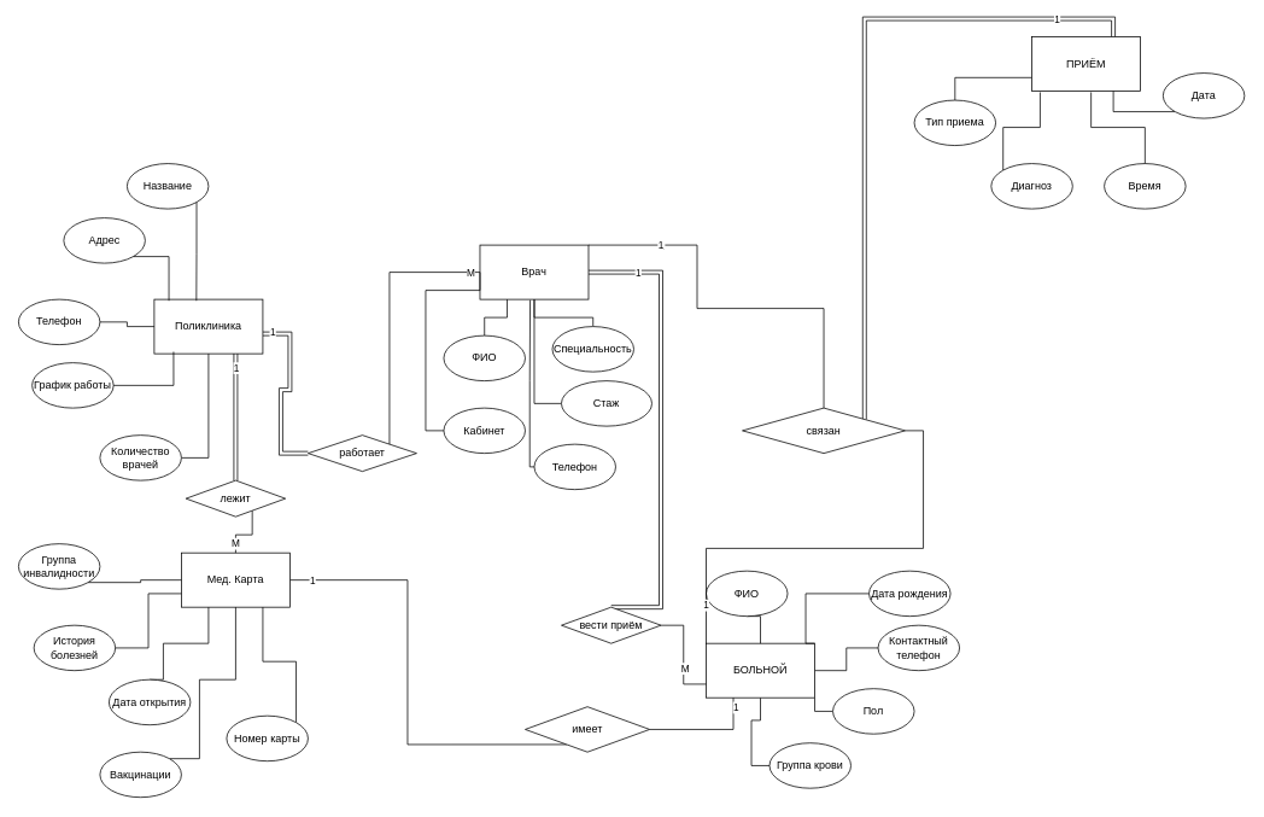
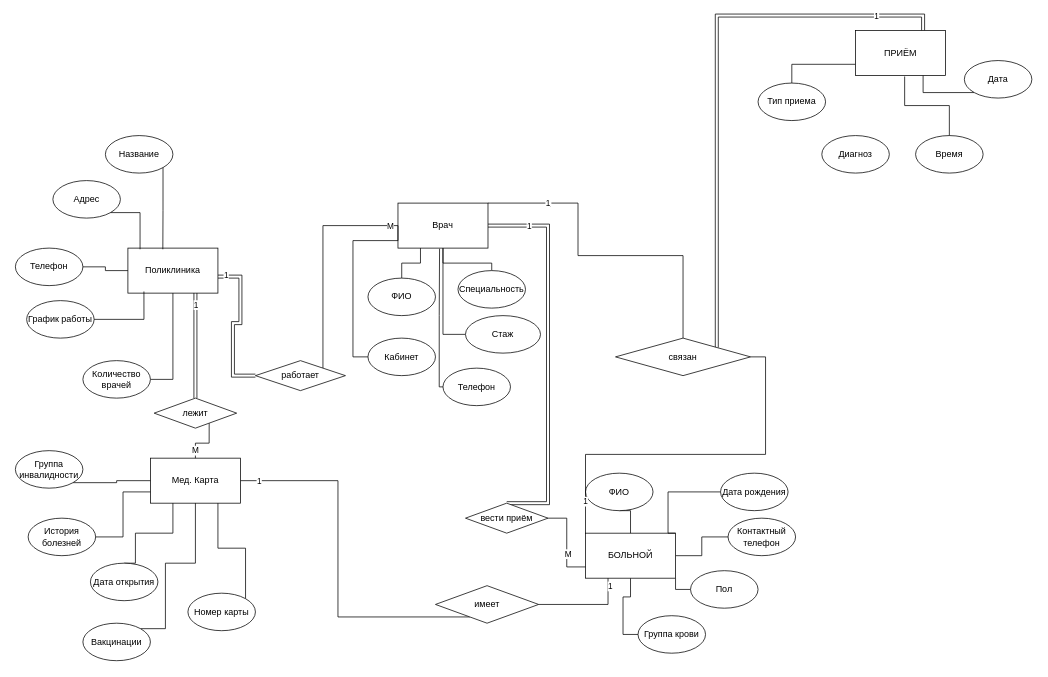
  <mxCell id="0" />
  <mxCell id="1" parent="0" />
  <mxCell id="2" style="edgeStyle=orthogonalEdgeStyle;rounded=0;orthogonalLoop=1;jettySize=auto;html=1;exitX=0.5;exitY=1;exitDx=0;exitDy=0;entryX=0.5;entryY=0;entryDx=0;entryDy=0;endArrow=none;startFill=0;" parent="1" source="5" target="25" edge="1"><mxGeometry relative="1" as="geometry" /></mxCell>
  <mxCell id="3" style="edgeStyle=orthogonalEdgeStyle;rounded=0;orthogonalLoop=1;jettySize=auto;html=1;exitX=0;exitY=0.5;exitDx=0;exitDy=0;entryX=1;entryY=0.633;entryDx=0;entryDy=0;endArrow=none;startFill=0;shape=link;entryPerimeter=0;" parent="1" source="70" target="21" edge="1"><mxGeometry relative="1" as="geometry"><Array as="points"><mxPoint x="310" y="500" /><mxPoint x="310" y="430" /><mxPoint x="320" y="430" /><mxPoint x="320" y="368" /></Array></mxGeometry></mxCell>
  <mxCell id="4" value="1" style="edgeLabel;html=1;align=center;verticalAlign=middle;resizable=0;points=[];" parent="3" vertex="1" connectable="0"><mxGeometry x="0.898" y="-1" relative="1" as="geometry"><mxPoint as="offset" /></mxGeometry></mxCell>
  <mxCell id="5" value="Врач" style="rounded=0;whiteSpace=wrap;html=1;" parent="1" vertex="1"><mxGeometry x="530" y="270" width="120" height="60" as="geometry" /></mxCell>
  <mxCell id="6" style="edgeStyle=orthogonalEdgeStyle;rounded=0;orthogonalLoop=1;jettySize=auto;html=1;exitX=0.5;exitY=1;exitDx=0;exitDy=0;entryX=0;entryY=0.5;entryDx=0;entryDy=0;endArrow=none;startFill=0;" parent="1" source="10" target="42" edge="1"><mxGeometry relative="1" as="geometry" /></mxCell>
  <mxCell id="7" style="edgeStyle=orthogonalEdgeStyle;rounded=0;orthogonalLoop=1;jettySize=auto;html=1;exitX=1;exitY=0.5;exitDx=0;exitDy=0;entryX=0;entryY=0.5;entryDx=0;entryDy=0;endArrow=none;startFill=0;" edge="1" parent="1" source="10" target="74"><mxGeometry relative="1" as="geometry" /></mxCell>
  <mxCell id="8" style="edgeStyle=orthogonalEdgeStyle;rounded=0;orthogonalLoop=1;jettySize=auto;html=1;exitX=0.25;exitY=1;exitDx=0;exitDy=0;entryX=1;entryY=0.5;entryDx=0;entryDy=0;endArrow=none;startFill=0;" edge="1" parent="1" source="79" target="11"><mxGeometry relative="1" as="geometry"><mxPoint x="410" y="640" as="targetPoint" /></mxGeometry></mxCell>
  <mxCell id="9" value="1" style="edgeLabel;html=1;align=center;verticalAlign=middle;resizable=0;points=[];" vertex="1" connectable="0" parent="8"><mxGeometry x="0.9" relative="1" as="geometry"><mxPoint as="offset" /></mxGeometry></mxCell>
  <mxCell id="10" value="БОЛЬНОЙ" style="rounded=0;whiteSpace=wrap;html=1;" parent="1" vertex="1"><mxGeometry x="780" y="710" width="120" height="60" as="geometry" /></mxCell>
  <mxCell id="11" value="Мед. Карта" style="rounded=0;whiteSpace=wrap;html=1;" parent="1" vertex="1"><mxGeometry x="200" y="610" width="120" height="60" as="geometry" /></mxCell>
  <mxCell id="12" style="edgeStyle=orthogonalEdgeStyle;rounded=0;orthogonalLoop=1;jettySize=auto;html=1;exitX=0;exitY=0.75;exitDx=0;exitDy=0;entryX=0.5;entryY=0;entryDx=0;entryDy=0;endArrow=none;startFill=0;" parent="1" source="18" target="53" edge="1"><mxGeometry relative="1" as="geometry" /></mxCell>
  <mxCell id="13" style="edgeStyle=orthogonalEdgeStyle;rounded=0;orthogonalLoop=1;jettySize=auto;html=1;exitX=0.5;exitY=0;exitDx=0;exitDy=0;endArrow=none;startFill=0;entryX=1;entryY=0;entryDx=0;entryDy=0;" parent="1" source="73" target="5" edge="1"><mxGeometry relative="1" as="geometry"><mxPoint x="770" y="270" as="targetPoint" /><Array as="points"><mxPoint x="910" y="340" /><mxPoint x="770" y="340" /><mxPoint x="770" y="270" /></Array></mxGeometry></mxCell>
  <mxCell id="14" value="1" style="edgeLabel;html=1;align=center;verticalAlign=middle;resizable=0;points=[];" parent="13" vertex="1" connectable="0"><mxGeometry x="0.638" y="1" relative="1" as="geometry"><mxPoint as="offset" /></mxGeometry></mxCell>
  <mxCell id="15" value="1" style="edgeLabel;html=1;align=center;verticalAlign=middle;resizable=0;points=[];" parent="13" vertex="1" connectable="0"><mxGeometry x="0.642" y="-1" relative="1" as="geometry"><mxPoint as="offset" /></mxGeometry></mxCell>
  <mxCell id="16" style="edgeStyle=orthogonalEdgeStyle;rounded=0;orthogonalLoop=1;jettySize=auto;html=1;exitX=0.75;exitY=0;exitDx=0;exitDy=0;endArrow=none;startFill=0;shape=link;entryX=1;entryY=0;entryDx=0;entryDy=0;" parent="1" source="18" target="73" edge="1"><mxGeometry relative="1" as="geometry"><mxPoint x="1010" y="280" as="targetPoint" /><Array as="points"><mxPoint x="1230" y="20" /><mxPoint x="955" y="20" /></Array></mxGeometry></mxCell>
  <mxCell id="17" value="1" style="edgeLabel;html=1;align=center;verticalAlign=middle;resizable=0;points=[];" vertex="1" connectable="0" parent="16"><mxGeometry x="-0.775" relative="1" as="geometry"><mxPoint as="offset" /></mxGeometry></mxCell>
  <mxCell id="18" value="ПРИЁМ" style="rounded=0;whiteSpace=wrap;html=1;" parent="1" vertex="1"><mxGeometry x="1140" y="40" width="120" height="60" as="geometry" /></mxCell>
  <mxCell id="19" style="edgeStyle=orthogonalEdgeStyle;rounded=0;orthogonalLoop=1;jettySize=auto;html=1;exitX=0.75;exitY=1;exitDx=0;exitDy=0;entryX=0.5;entryY=0;entryDx=0;entryDy=0;endArrow=none;startFill=0;" edge="1" parent="1" source="82" target="11"><mxGeometry relative="1" as="geometry" /></mxCell>
  <mxCell id="20" value="М" style="edgeLabel;html=1;align=center;verticalAlign=middle;resizable=0;points=[];" vertex="1" connectable="0" parent="19"><mxGeometry x="0.661" y="-1" relative="1" as="geometry"><mxPoint as="offset" /></mxGeometry></mxCell>
  <mxCell id="21" value="Поликлиника" style="rounded=0;whiteSpace=wrap;html=1;" parent="1" vertex="1"><mxGeometry x="170" y="330" width="120" height="60" as="geometry" /></mxCell>
  <mxCell id="22" style="edgeStyle=orthogonalEdgeStyle;rounded=0;orthogonalLoop=1;jettySize=auto;html=1;exitX=0;exitY=0.5;exitDx=0;exitDy=0;entryX=0;entryY=0.5;entryDx=0;entryDy=0;endArrow=none;startFill=0;" parent="1" source="23" target="5" edge="1"><mxGeometry relative="1" as="geometry"><Array as="points"><mxPoint x="470" y="475" /><mxPoint x="470" y="320" /><mxPoint x="530" y="320" /></Array></mxGeometry></mxCell>
  <mxCell id="23" value="Кабинет" style="ellipse;whiteSpace=wrap;html=1;" parent="1" vertex="1"><mxGeometry x="490" y="450" width="90" height="50" as="geometry" /></mxCell>
  <mxCell id="24" value="Телефон" style="ellipse;whiteSpace=wrap;html=1;" parent="1" vertex="1"><mxGeometry x="590" y="490" width="90" height="50" as="geometry" /></mxCell>
  <mxCell id="25" value="Специальность" style="ellipse;whiteSpace=wrap;html=1;" parent="1" vertex="1"><mxGeometry x="610" y="360" width="90" height="50" as="geometry" /></mxCell>
  <mxCell id="26" style="edgeStyle=orthogonalEdgeStyle;rounded=0;orthogonalLoop=1;jettySize=auto;html=1;exitX=0;exitY=0.5;exitDx=0;exitDy=0;entryX=0.5;entryY=1;entryDx=0;entryDy=0;endArrow=none;startFill=0;" parent="1" source="27" target="5" edge="1"><mxGeometry relative="1" as="geometry" /></mxCell>
  <mxCell id="27" value="Стаж" style="ellipse;whiteSpace=wrap;html=1;" parent="1" vertex="1"><mxGeometry x="620" y="420" width="100" height="50" as="geometry" /></mxCell>
  <mxCell id="28" style="edgeStyle=orthogonalEdgeStyle;rounded=0;orthogonalLoop=1;jettySize=auto;html=1;exitX=0.5;exitY=0;exitDx=0;exitDy=0;entryX=0.25;entryY=1;entryDx=0;entryDy=0;endArrow=none;startFill=0;" parent="1" source="29" target="5" edge="1"><mxGeometry relative="1" as="geometry" /></mxCell>
  <mxCell id="29" value="ФИО" style="ellipse;whiteSpace=wrap;html=1;" parent="1" vertex="1"><mxGeometry x="490" y="370" width="90" height="50" as="geometry" /></mxCell>
  <mxCell id="30" style="edgeStyle=orthogonalEdgeStyle;rounded=0;orthogonalLoop=1;jettySize=auto;html=1;exitX=0;exitY=0.5;exitDx=0;exitDy=0;entryX=0.462;entryY=1.014;entryDx=0;entryDy=0;entryPerimeter=0;endArrow=none;startFill=0;" parent="1" source="24" target="5" edge="1"><mxGeometry relative="1" as="geometry"><Array as="points"><mxPoint x="585" y="515" /><mxPoint x="585" y="420" /></Array></mxGeometry></mxCell>
  <mxCell id="31" value="" style="edgeStyle=orthogonalEdgeStyle;rounded=0;orthogonalLoop=1;jettySize=auto;html=1;exitX=1;exitY=0.5;exitDx=0;exitDy=0;entryX=0.5;entryY=0;entryDx=0;entryDy=0;endArrow=none;startFill=0;shape=link;" parent="1" source="5" target="35" edge="1"><mxGeometry relative="1" as="geometry"><mxPoint x="650" y="300" as="sourcePoint" /><mxPoint x="880" y="360" as="targetPoint" /><Array as="points"><mxPoint x="730" y="300" /><mxPoint x="730" y="670" /></Array></mxGeometry></mxCell>
  <mxCell id="32" value="1" style="edgeLabel;html=1;align=center;verticalAlign=middle;resizable=0;points=[];" parent="31" vertex="1" connectable="0"><mxGeometry x="-0.851" relative="1" as="geometry"><mxPoint x="16" as="offset" /></mxGeometry></mxCell>
  <mxCell id="33" style="edgeStyle=orthogonalEdgeStyle;rounded=0;orthogonalLoop=1;jettySize=auto;html=1;exitX=1;exitY=0.5;exitDx=0;exitDy=0;entryX=0;entryY=0.75;entryDx=0;entryDy=0;endArrow=none;startFill=0;" edge="1" parent="1" source="35" target="10"><mxGeometry relative="1" as="geometry" /></mxCell>
  <mxCell id="34" value="M" style="edgeLabel;html=1;align=center;verticalAlign=middle;resizable=0;points=[];" vertex="1" connectable="0" parent="33"><mxGeometry x="0.251" y="1" relative="1" as="geometry"><mxPoint as="offset" /></mxGeometry></mxCell>
  <mxCell id="35" value="вести приём" style="rhombus;whiteSpace=wrap;html=1;" parent="1" vertex="1"><mxGeometry x="620" y="670" width="110" height="40" as="geometry" /></mxCell>
  <mxCell id="36" style="edgeStyle=orthogonalEdgeStyle;rounded=0;orthogonalLoop=1;jettySize=auto;html=1;exitX=0.5;exitY=1;exitDx=0;exitDy=0;entryX=0.5;entryY=0;entryDx=0;entryDy=0;endArrow=none;startFill=0;" parent="1" source="37" target="10" edge="1"><mxGeometry relative="1" as="geometry" /></mxCell>
  <mxCell id="37" value="ФИО" style="ellipse;whiteSpace=wrap;html=1;" parent="1" vertex="1"><mxGeometry x="780" width="90" height="50" as="geometry" y="630" /></mxCell>
  <mxCell id="38" style="edgeStyle=orthogonalEdgeStyle;rounded=0;orthogonalLoop=1;jettySize=auto;html=1;exitX=0;exitY=0.5;exitDx=0;exitDy=0;entryX=1;entryY=0;entryDx=0;entryDy=0;endArrow=none;startFill=0;" parent="1" source="39" target="10" edge="1"><mxGeometry relative="1" as="geometry"><Array as="points"><mxPoint x="890" y="655" /><mxPoint x="890" y="710" /></Array></mxGeometry></mxCell>
  <mxCell id="39" value="Дата рождения" style="ellipse;whiteSpace=wrap;html=1;" parent="1" vertex="1"><mxGeometry x="960" width="90" height="50" as="geometry" y="630" /></mxCell>
  <mxCell id="40" style="edgeStyle=orthogonalEdgeStyle;rounded=0;orthogonalLoop=1;jettySize=auto;html=1;exitX=0;exitY=0.5;exitDx=0;exitDy=0;entryX=1;entryY=1;entryDx=0;entryDy=0;endArrow=none;startFill=0;" parent="1" source="41" target="10" edge="1"><mxGeometry relative="1" as="geometry" /></mxCell>
  <mxCell id="41" value="Пол" style="ellipse;whiteSpace=wrap;html=1;" parent="1" vertex="1"><mxGeometry x="920" y="760" width="90" height="50" as="geometry" /></mxCell>
  <mxCell id="42" value="Группа крови" style="ellipse;whiteSpace=wrap;html=1;" parent="1" vertex="1"><mxGeometry x="850" y="820" width="90" height="50" as="geometry" /></mxCell>
  <mxCell id="43" value="График работы" style="ellipse;whiteSpace=wrap;html=1;" parent="1" vertex="1"><mxGeometry x="35" y="400" width="90" height="50" as="geometry" /></mxCell>
  <mxCell id="44" style="edgeStyle=orthogonalEdgeStyle;rounded=0;orthogonalLoop=1;jettySize=auto;html=1;exitX=1;exitY=0.5;exitDx=0;exitDy=0;entryX=0;entryY=0.5;entryDx=0;entryDy=0;endArrow=none;startFill=0;" parent="1" source="45" target="21" edge="1"><mxGeometry relative="1" as="geometry" /></mxCell>
  <mxCell id="45" value="Телефон" style="ellipse;whiteSpace=wrap;html=1;" parent="1" vertex="1"><mxGeometry x="20" y="330" width="90" height="50" as="geometry" /></mxCell>
  <mxCell id="46" value="Адрес" style="ellipse;whiteSpace=wrap;html=1;" parent="1" vertex="1"><mxGeometry x="70" y="240" width="90" height="50" as="geometry" /></mxCell>
  <mxCell id="47" style="edgeStyle=orthogonalEdgeStyle;rounded=0;orthogonalLoop=1;jettySize=auto;html=1;exitX=1;exitY=0.5;exitDx=0;exitDy=0;entryX=0.5;entryY=1;entryDx=0;entryDy=0;endArrow=none;startFill=0;" parent="1" source="48" target="21" edge="1"><mxGeometry relative="1" as="geometry" /></mxCell>
  <mxCell id="48" value="Количество&lt;div&gt;врачей&lt;/div&gt;" style="ellipse;whiteSpace=wrap;html=1;" parent="1" vertex="1"><mxGeometry x="110" y="480" width="90" height="50" as="geometry" /></mxCell>
  <mxCell id="49" value="Название" style="ellipse;whiteSpace=wrap;html=1;" parent="1" vertex="1"><mxGeometry x="140" y="180" width="90" height="50" as="geometry" /></mxCell>
  <mxCell id="50" style="edgeStyle=orthogonalEdgeStyle;rounded=0;orthogonalLoop=1;jettySize=auto;html=1;exitX=1;exitY=0.5;exitDx=0;exitDy=0;entryX=0.178;entryY=0.964;entryDx=0;entryDy=0;entryPerimeter=0;endArrow=none;startFill=0;" parent="1" source="43" target="21" edge="1"><mxGeometry relative="1" as="geometry" /></mxCell>
  <mxCell id="51" style="edgeStyle=orthogonalEdgeStyle;rounded=0;orthogonalLoop=1;jettySize=auto;html=1;exitX=1;exitY=1;exitDx=0;exitDy=0;entryX=0.135;entryY=0.026;entryDx=0;entryDy=0;entryPerimeter=0;endArrow=none;startFill=0;" parent="1" source="46" target="21" edge="1"><mxGeometry relative="1" as="geometry" /></mxCell>
  <mxCell id="52" style="edgeStyle=orthogonalEdgeStyle;rounded=0;orthogonalLoop=1;jettySize=auto;html=1;exitX=1;exitY=1;exitDx=0;exitDy=0;entryX=0.388;entryY=0.026;entryDx=0;entryDy=0;entryPerimeter=0;endArrow=none;startFill=0;" parent="1" source="49" target="21" edge="1"><mxGeometry relative="1" as="geometry" /></mxCell>
  <mxCell id="53" value="Тип приема" style="ellipse;whiteSpace=wrap;html=1;" parent="1" vertex="1"><mxGeometry x="1010" y="110" width="90" height="50" as="geometry" /></mxCell>
  <mxCell id="54" style="edgeStyle=orthogonalEdgeStyle;rounded=0;orthogonalLoop=1;jettySize=auto;html=1;exitX=0;exitY=1;exitDx=0;exitDy=0;entryX=0.75;entryY=1;entryDx=0;entryDy=0;endArrow=none;startFill=0;" parent="1" source="55" target="18" edge="1"><mxGeometry relative="1" as="geometry" /></mxCell>
  <mxCell id="55" value="Дата" style="ellipse;whiteSpace=wrap;html=1;" parent="1" vertex="1"><mxGeometry x="1285" y="80" width="90" height="50" as="geometry" /></mxCell>
  <mxCell id="56" value="Диагноз" style="ellipse;whiteSpace=wrap;html=1;" parent="1" vertex="1"><mxGeometry x="1095" y="180" width="90" height="50" as="geometry" /></mxCell>
  <mxCell id="57" value="Время" style="ellipse;whiteSpace=wrap;html=1;" parent="1" vertex="1"><mxGeometry x="1220" y="180" width="90" height="50" as="geometry" /></mxCell>
- <mxCell id="58" style="edgeStyle=orthogonalEdgeStyle;rounded=0;orthogonalLoop=1;jettySize=auto;html=1;exitX=0;exitY=0;exitDx=0;exitDy=0;entryX=0.076;entryY=1.02;entryDx=0;entryDy=0;entryPerimeter=0;endArrow=none;startFill=0;" parent="1" source="56" target="18" edge="1"><mxGeometry relative="1" as="geometry" /></mxCell>
  <mxCell id="59" style="edgeStyle=orthogonalEdgeStyle;rounded=0;orthogonalLoop=1;jettySize=auto;html=1;exitX=0.5;exitY=0;exitDx=0;exitDy=0;entryX=0.545;entryY=1.02;entryDx=0;entryDy=0;entryPerimeter=0;endArrow=none;startFill=0;" parent="1" source="57" target="18" edge="1"><mxGeometry relative="1" as="geometry" /></mxCell>
  <mxCell id="60" style="edgeStyle=orthogonalEdgeStyle;rounded=0;orthogonalLoop=1;jettySize=auto;html=1;exitX=1;exitY=0.5;exitDx=0;exitDy=0;entryX=0;entryY=0.75;entryDx=0;entryDy=0;endArrow=none;startFill=0;" parent="1" source="61" target="11" edge="1"><mxGeometry relative="1" as="geometry" /></mxCell>
  <mxCell id="61" value="История болезней" style="ellipse;whiteSpace=wrap;html=1;" parent="1" vertex="1"><mxGeometry x="37" y="690" width="90" height="50" as="geometry" /></mxCell>
  <mxCell id="62" style="edgeStyle=orthogonalEdgeStyle;rounded=0;orthogonalLoop=1;jettySize=auto;html=1;exitX=1;exitY=0;exitDx=0;exitDy=0;entryX=0.75;entryY=1;entryDx=0;entryDy=0;endArrow=none;startFill=0;" parent="1" source="63" target="11" edge="1"><mxGeometry relative="1" as="geometry" /></mxCell>
  <mxCell id="63" value="Номер карты" style="ellipse;whiteSpace=wrap;html=1;" parent="1" vertex="1"><mxGeometry x="250" y="790" width="90" height="50" as="geometry" /></mxCell>
  <mxCell id="64" style="edgeStyle=orthogonalEdgeStyle;rounded=0;orthogonalLoop=1;jettySize=auto;html=1;exitX=0.5;exitY=0;exitDx=0;exitDy=0;entryX=0.25;entryY=1;entryDx=0;entryDy=0;endArrow=none;startFill=0;" parent="1" source="65" target="11" edge="1"><mxGeometry relative="1" as="geometry"><Array as="points"><mxPoint x="180" y="750" /><mxPoint x="180" y="710" /><mxPoint x="230" y="710" /></Array></mxGeometry></mxCell>
  <mxCell id="65" value="Дата открытия" style="ellipse;whiteSpace=wrap;html=1;" parent="1" vertex="1"><mxGeometry x="120" y="750" width="90" height="50" as="geometry" /></mxCell>
  <mxCell id="66" style="edgeStyle=orthogonalEdgeStyle;rounded=0;orthogonalLoop=1;jettySize=auto;html=1;exitX=1;exitY=1;exitDx=0;exitDy=0;entryX=0;entryY=0.5;entryDx=0;entryDy=0;endArrow=none;startFill=0;" parent="1" source="67" target="11" edge="1"><mxGeometry relative="1" as="geometry" /></mxCell>
  <mxCell id="67" value="Группа инвалидности" style="ellipse;whiteSpace=wrap;html=1;" parent="1" vertex="1"><mxGeometry x="20" y="600" width="90" height="50" as="geometry" /></mxCell>
  <mxCell id="68" value="" style="edgeStyle=orthogonalEdgeStyle;rounded=0;orthogonalLoop=1;jettySize=auto;html=1;exitX=0;exitY=0.5;exitDx=0;exitDy=0;entryX=1;entryY=0;entryDx=0;entryDy=0;endArrow=none;startFill=0;" parent="1" source="5" target="70" edge="1"><mxGeometry relative="1" as="geometry"><mxPoint x="530" y="300" as="sourcePoint" /><mxPoint x="320" y="610" as="targetPoint" /></mxGeometry></mxCell>
  <mxCell id="69" value="М" style="edgeLabel;html=1;align=center;verticalAlign=middle;resizable=0;points=[];" parent="68" vertex="1" connectable="0"><mxGeometry x="-0.926" y="3" relative="1" as="geometry"><mxPoint y="-3" as="offset" /></mxGeometry></mxCell>
  <mxCell id="70" value="работает" style="rhombus;whiteSpace=wrap;html=1;" parent="1" vertex="1"><mxGeometry x="340" y="480" width="120" height="40" as="geometry" /></mxCell>
  <mxCell id="71" value="1" style="edgeStyle=orthogonalEdgeStyle;rounded=0;orthogonalLoop=1;jettySize=auto;html=1;exitX=1;exitY=0.5;exitDx=0;exitDy=0;entryX=0;entryY=0;entryDx=0;entryDy=0;endArrow=none;startFill=0;" edge="1" parent="1" source="73" target="10"><mxGeometry x="0.83" relative="1" as="geometry"><mxPoint as="offset" /></mxGeometry></mxCell>
  <mxCell id="72" value="&lt;span style=&quot;color: rgba(0, 0, 0, 0); font-family: monospace; font-size: 0px; text-align: start; background-color: rgb(27, 29, 30);&quot;&gt;%3CmxGraphModel%3E%3Croot%3E%3CmxCell%20id%3D%220%22%2F%3E%3CmxCell%20id%3D%221%22%20parent%3D%220%22%2F%3E%3CmxCell%20id%3D%222%22%20value%3D%22N%22%20style%3D%22edgeLabel%3Bhtml%3D1%3Balign%3Dcenter%3BverticalAlign%3Dmiddle%3Bresizable%3D0%3Bpoints%3D%5B%5D%3B%22%20vertex%3D%221%22%20connectable%3D%220%22%20parent%3D%221%22%3E%3CmxGeometry%20x%3D%22231%22%20y%3D%22-291%22%20as%3D%22geometry%22%2F%3E%3C%2FmxCell%3E%3C%2Froot%3E%3C%2FmxGraphModel%3E&lt;/span&gt;" style="edgeLabel;html=1;align=center;verticalAlign=middle;resizable=0;points=[];" vertex="1" connectable="0" parent="71"><mxGeometry x="0.813" y="2" relative="1" as="geometry"><mxPoint as="offset" /></mxGeometry></mxCell>
  <mxCell id="73" value="связан" style="rhombus;whiteSpace=wrap;html=1;" parent="1" vertex="1"><mxGeometry x="820" y="450" width="180" height="50" as="geometry" /></mxCell>
  <mxCell id="74" value="Контактный телефон" style="ellipse;whiteSpace=wrap;html=1;" vertex="1" parent="1"><mxGeometry x="970" y="690" width="90" height="50" as="geometry" /></mxCell>
  <mxCell id="75" style="edgeStyle=orthogonalEdgeStyle;rounded=0;orthogonalLoop=1;jettySize=auto;html=1;exitX=1;exitY=0;exitDx=0;exitDy=0;entryX=0.5;entryY=1;entryDx=0;entryDy=0;endArrow=none;startFill=0;" edge="1" parent="1" source="76" target="11"><mxGeometry relative="1" as="geometry"><Array as="points"><mxPoint x="220" y="837" /><mxPoint x="220" y="750" /><mxPoint x="260" y="750" /></Array></mxGeometry></mxCell>
  <mxCell id="76" value="Вакцинации" style="ellipse;whiteSpace=wrap;html=1;" vertex="1" parent="1"><mxGeometry x="110" y="830" width="90" height="50" as="geometry" /></mxCell>
  <mxCell id="77" value="" style="edgeStyle=orthogonalEdgeStyle;rounded=0;orthogonalLoop=1;jettySize=auto;html=1;exitX=0.25;exitY=1;exitDx=0;exitDy=0;entryX=1;entryY=0.5;entryDx=0;entryDy=0;endArrow=none;startFill=0;" edge="1" parent="1" source="10" target="79"><mxGeometry relative="1" as="geometry"><mxPoint x="320" y="640" as="targetPoint" /><mxPoint x="810" y="770" as="sourcePoint" /></mxGeometry></mxCell>
  <mxCell id="78" value="1" style="edgeLabel;html=1;align=center;verticalAlign=middle;resizable=0;points=[];" vertex="1" connectable="0" parent="77"><mxGeometry x="-0.847" y="2" relative="1" as="geometry"><mxPoint as="offset" /></mxGeometry></mxCell>
  <mxCell id="79" value="имеет" style="rhombus;whiteSpace=wrap;html=1;" vertex="1" parent="1"><mxGeometry x="580" y="780" width="137.5" height="50" as="geometry" /></mxCell>
  <mxCell id="80" value="" style="edgeStyle=orthogonalEdgeStyle;rounded=0;orthogonalLoop=1;jettySize=auto;html=1;exitX=0.75;exitY=1;exitDx=0;exitDy=0;entryX=0.5;entryY=0;entryDx=0;entryDy=0;shape=link;" edge="1" parent="1" source="21" target="82"><mxGeometry relative="1" as="geometry"><mxPoint x="260" y="390" as="sourcePoint" /><mxPoint x="260" y="610" as="targetPoint" /></mxGeometry></mxCell>
  <mxCell id="81" value="1" style="edgeLabel;html=1;align=center;verticalAlign=middle;resizable=0;points=[];" vertex="1" connectable="0" parent="80"><mxGeometry x="-0.786" relative="1" as="geometry"><mxPoint as="offset" /></mxGeometry></mxCell>
  <mxCell id="82" value="лежит" style="rhombus;whiteSpace=wrap;html=1;" vertex="1" parent="1"><mxGeometry x="205" y="530" width="110" height="40" as="geometry" /></mxCell>
